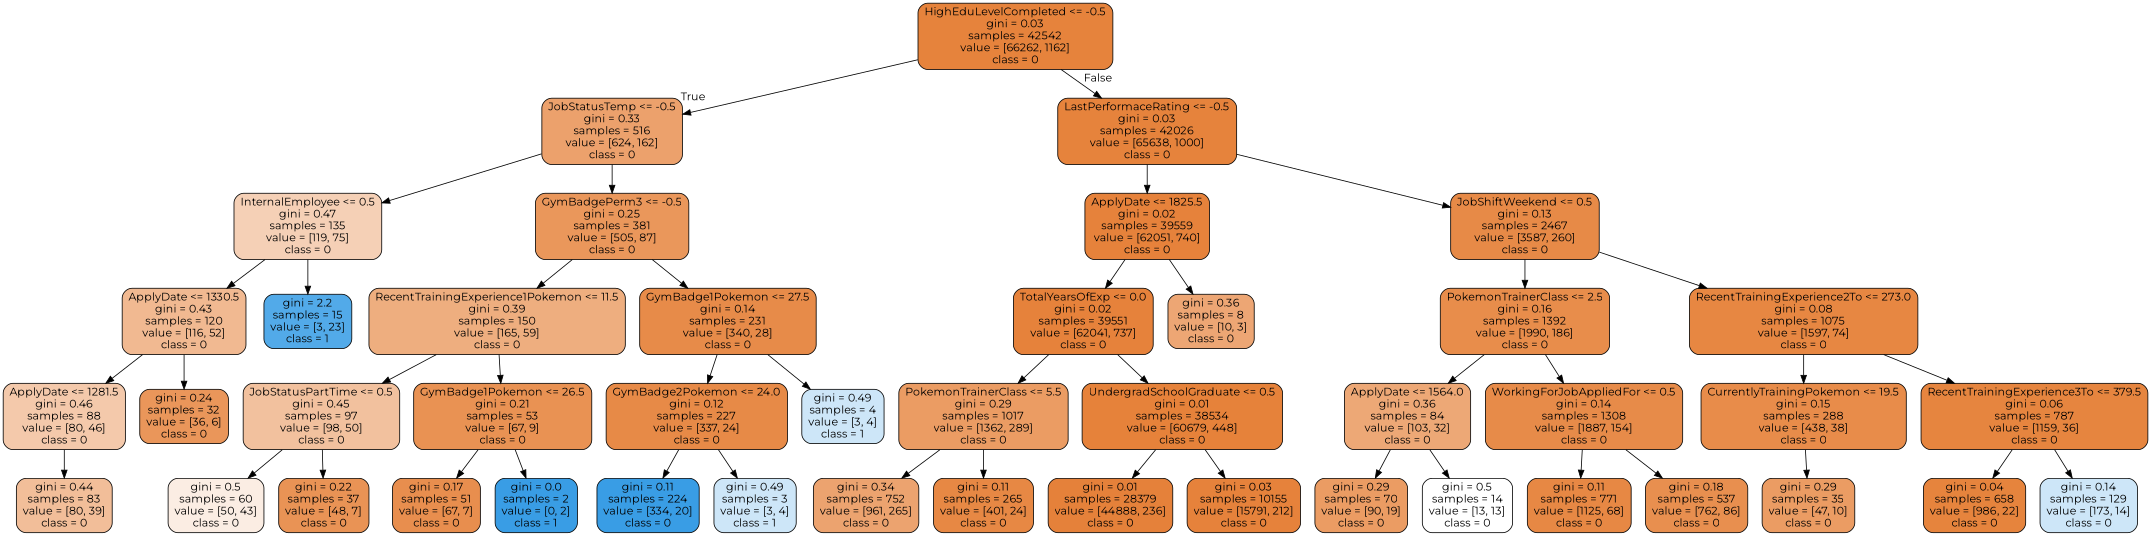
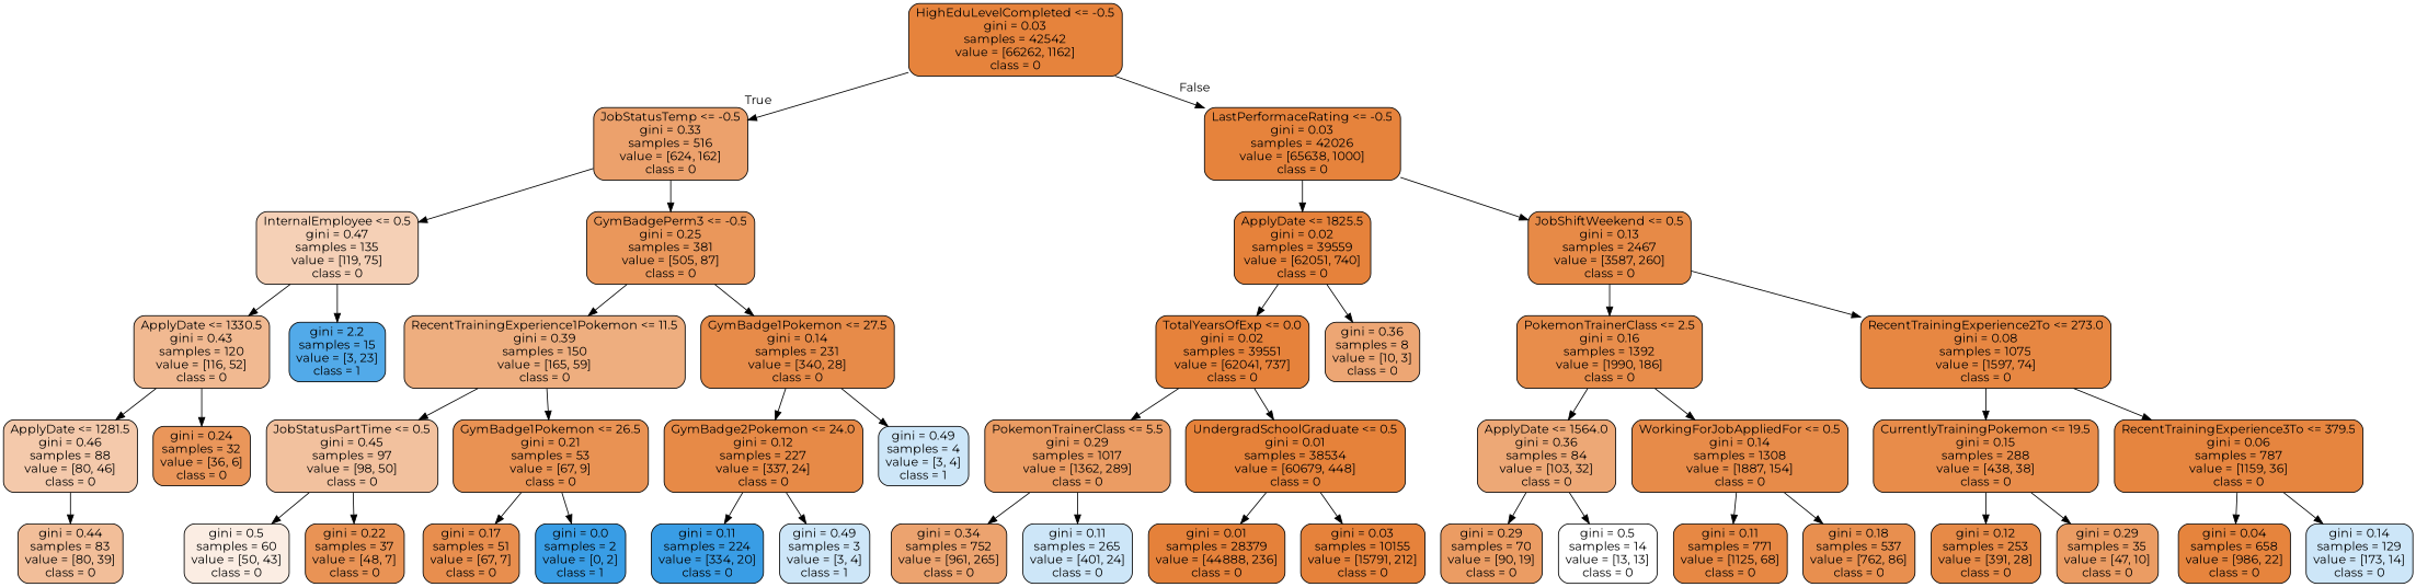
  digraph {
    fontname=Montserrat
    node [color=black fillcolor="#e58139fc" fontname=Montserrat shape=box style="filled, rounded"]
    edge [fontname=Montserrat]
    n1 [fillcolor="#e58139fb" label="HighEduLevelCompleted <= -0.5\ngini = 0.03\nsamples = 42542\nvalue = [66262, 1162]\nclass = 0"]
    n2 [fillcolor="#e58139bd" label="JobStatusTemp <= -0.5\ngini = 0.33\nsamples = 516\nvalue = [624, 162]\nclass = 0"]
    n3 [fillcolor="#e58139fb" label="LastPerformaceRating <= -0.5\ngini = 0.03\nsamples = 42026\nvalue = [65638, 1000]\nclass = 0"]
    n4 [fillcolor="#e581395e" label="InternalEmployee <= 0.5\ngini = 0.47\nsamples = 135\nvalue = [119, 75]\nclass = 0"]
    n5 [fillcolor="#e58139d3" label="GymBadgePerm3 <= -0.5\ngini = 0.25\nsamples = 381\nvalue = [505, 87]\nclass = 0"]
    n6 [label="ApplyDate <= 1825.5\ngini = 0.02\nsamples = 39559\nvalue = [62051, 740]\nclass = 0"]
    n7 [fillcolor="#e58139ed" label="JobShiftWeekend <= 0.5\ngini = 0.13\nsamples = 2467\nvalue = [3587, 260]\nclass = 0"]
    n8 [fillcolor="#e581398d" label="ApplyDate <= 1330.5\ngini = 0.43\nsamples = 120\nvalue = [116, 52]\nclass = 0"]
    n9 [fillcolor="#399de5de" label="gini = 2.2\nsamples = 15\nvalue = [3, 23]\nclass = 1"]
    n10 [fillcolor="#e58139a4" label="RecentTrainingExperience1Pokemon <= 11.5\ngini = 0.39\nsamples = 150\nvalue = [165, 59]\nclass = 0"]
    n11 [fillcolor="#e58139ea" label="GymBadge1Pokemon <= 27.5\ngini = 0.14\nsamples = 231\nvalue = [340, 28]\nclass = 0"]
    n12 [fillcolor="#e581396c" label="ApplyDate <= 1281.5\ngini = 0.46\nsamples = 88\nvalue = [80, 46]\nclass = 0"]
    n13 [fillcolor="#e58139d4" label="gini = 0.24\nsamples = 32\nvalue = [36, 6]\nclass = 0"]
    n14 [fillcolor="#e5813983" label="gini = 0.44\nsamples = 83\nvalue = [80, 39]\nclass = 0"]
    n15 [fillcolor="#e581397d" label="JobStatusPartTime <= 0.5\ngini = 0.45\nsamples = 97\nvalue = [98, 50]\nclass = 0"]
    n16 [fillcolor="#e58139dd" label="GymBadge1Pokemon <= 26.5\ngini = 0.21\nsamples = 53\nvalue = [67, 9]\nclass = 0"]
    n17 [fillcolor="#e58139ed" label="GymBadge2Pokemon <= 24.0\ngini = 0.12\nsamples = 227\nvalue = [337, 24]\nclass = 0"]
    n18 [fillcolor="#399de540" label="gini = 0.49\nsamples = 4\nvalue = [3, 4]\nclass = 1"]
    n19 [fillcolor="#e5813924" label="gini = 0.5\nsamples = 60\nvalue = [50, 43]\nclass = 0"]
    n20 [fillcolor="#e58139da" label="gini = 0.22\nsamples = 37\nvalue = [48, 7]\nclass = 0"]
    n21 [fillcolor="#e58139e4" label="gini = 0.17\nsamples = 51\nvalue = [67, 7]\nclass = 0"]
    n22 [fillcolor="#399de5ff" label="gini = 0.0\nsamples = 2\nvalue = [0, 2]\nclass = 1"]
    n23 [fillcolor="#399de5ff" label="gini = 0.11\nsamples = 224\nvalue = [334, 20]\nclass = 0"]
    n24 [fillcolor="#399de540" label="gini = 0.49\nsamples = 3\nvalue = [3, 4]\nclass = 1"]
    n25 [label="TotalYearsOfExp <= 0.0\ngini = 0.02\nsamples = 39551\nvalue = [62041, 737]\nclass = 0"]
    n26 [fillcolor="#e58139b3" label="gini = 0.36\nsamples = 8\nvalue = [10, 3]\nclass = 0"]
    n27 [fillcolor="#e58139e7" label="PokemonTrainerClass <= 2.5\ngini = 0.16\nsamples = 1392\nvalue = [1990, 186]\nclass = 0"]
    n28 [fillcolor="#e58139f3" label="RecentTrainingExperience2To <= 273.0\ngini = 0.08\nsamples = 1075\nvalue = [1597, 74]\nclass = 0"]
    n29 [fillcolor="#e58139c9" label="PokemonTrainerClass <= 5.5\ngini = 0.29\nsamples = 1017\nvalue = [1362, 289]\nclass = 0"]
    n30 [fillcolor="#e58139fd" label="UndergradSchoolGraduate <= 0.5\ngini = 0.01\nsamples = 38534\nvalue = [60679, 448]\nclass = 0"]
    n31 [fillcolor="#e58139b9" label="gini = 0.34\nsamples = 752\nvalue = [961, 265]\nclass = 0"]
-   n32 [fillcolor="#e58139f0" label="gini = 0.11\nsamples = 265\nvalue = [401, 24]\nclass = 0"]
+   n32 [fillcolor="#399de540" label="gini = 0.11\nsamples = 265\nvalue = [401, 24]\nclass = 0"]
    n33 [fillcolor="#e58139fe" label="gini = 0.01\nsamples = 28379\nvalue = [44888, 236]\nclass = 0"]
    n34 [label="gini = 0.03\nsamples = 10155\nvalue = [15791, 212]\nclass = 0"]
    n35 [fillcolor="#e58139b0" label="ApplyDate <= 1564.0\ngini = 0.36\nsamples = 84\nvalue = [103, 32]\nclass = 0"]
    n36 [fillcolor="#e58139ea" label="WorkingForJobAppliedFor <= 0.5\ngini = 0.14\nsamples = 1308\nvalue = [1887, 154]\nclass = 0"]
    n37 [fillcolor="#e58139e9" label="CurrentlyTrainingPokemon <= 19.5\ngini = 0.15\nsamples = 288\nvalue = [438, 38]\nclass = 0"]
    n38 [fillcolor="#e58139f7" label="RecentTrainingExperience3To <= 379.5\ngini = 0.06\nsamples = 787\nvalue = [1159, 36]\nclass = 0"]
    n39 [fillcolor="#e58139c9" label="gini = 0.29\nsamples = 70\nvalue = [90, 19]\nclass = 0"]
    n40 [fillcolor="#e5813900" label="gini = 0.5\nsamples = 14\nvalue = [13, 13]\nclass = 0"]
    n41 [fillcolor="#e58139f0" label="gini = 0.11\nsamples = 771\nvalue = [1125, 68]\nclass = 0"]
    n42 [fillcolor="#e58139e2" label="gini = 0.18\nsamples = 537\nvalue = [762, 86]\nclass = 0"]
+   n43 [fillcolor="#e58139ed" label="gini = 0.12\nsamples = 253\nvalue = [391, 28]\nclass = 0"]
    n44 [fillcolor="#e58139c9" label="gini = 0.29\nsamples = 35\nvalue = [47, 10]\nclass = 0"]
    n45 [fillcolor="#e58139f9" label="gini = 0.04\nsamples = 658\nvalue = [986, 22]\nclass = 0"]
    n46 [fillcolor="#399de540" label="gini = 0.14\nsamples = 129\nvalue = [173, 14]\nclass = 0"]
    n1 -> n2 [headlabel=True labelangle=45 labeldistance=2.5]
    n1 -> n3 [headlabel=False labelangle=-45 labeldistance=2.5]
    n2 -> n4
    n2 -> n5
    n3 -> n6
    n3 -> n7
    n4 -> n8
    n4 -> n9
    n5 -> n10
    n5 -> n11
    n6 -> n25
    n6 -> n26
    n7 -> n27
    n7 -> n28
    n8 -> n12
    n8 -> n13
    n10 -> n15
    n10 -> n16
    n11 -> n17
    n11 -> n18
    n12 -> n14
    n15 -> n19
    n15 -> n20
    n16 -> n21
    n16 -> n22
    n17 -> n23
    n17 -> n24
    n25 -> n29
    n25 -> n30
    n27 -> n35
    n27 -> n36
    n28 -> n37
    n28 -> n38
    n29 -> n31
    n29 -> n32
    n30 -> n33
    n30 -> n34
    n35 -> n39
    n35 -> n40
    n36 -> n41
    n36 -> n42
+   n37 -> n43
    n37 -> n44
    n38 -> n45
    n38 -> n46
  }
